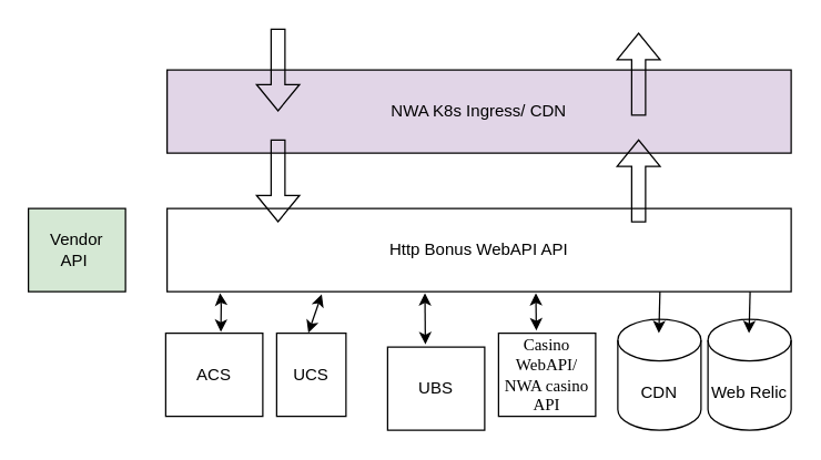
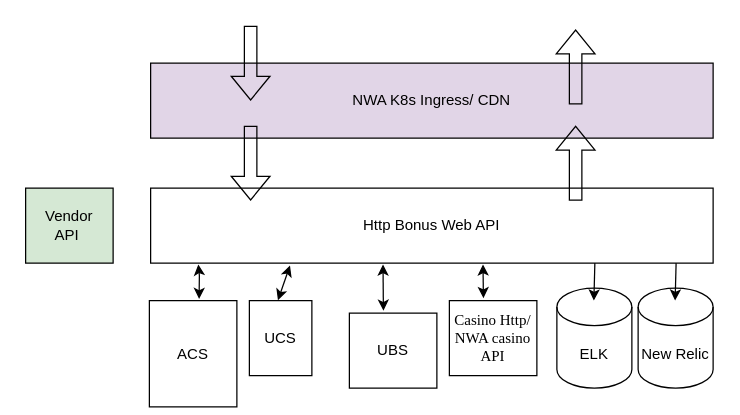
  <mxCell id="0" />
  <mxCell id="1" parent="0" />
  <mxCell id="2" value="NWA K8s Ingress/ CDN" style="rounded=0;whiteSpace=wrap;html=1;fillColor=#e1d5e7;" parent="1" vertex="1"><mxGeometry x="120" y="50" width="450" height="60" as="geometry" /></mxCell>
- <mxCell id="3" value="Http Bonus WebAPI API" style="rounded=0;whiteSpace=wrap;html=1;" parent="1" vertex="1"><mxGeometry x="120" y="150" width="450" height="60" as="geometry" /></mxCell>
- <mxCell id="4" value="ACS" style="rounded=0;whiteSpace=wrap;html=1;" parent="1" vertex="1"><mxGeometry x="119" y="240" width="70" height="60" as="geometry" /></mxCell>
+ <mxCell id="3" value="Http Bonus Web API" style="rounded=0;whiteSpace=wrap;html=1;" parent="1" vertex="1"><mxGeometry x="120" y="150" width="450" height="60" as="geometry" /></mxCell>
+ <mxCell id="4" value="ACS" style="rounded=0;whiteSpace=wrap;html=1;" parent="1" vertex="1"><mxGeometry x="119" y="240" width="70" height="85" as="geometry" /></mxCell>
  <mxCell id="5" value="UCS" style="rounded=0;whiteSpace=wrap;html=1;" parent="1" vertex="1"><mxGeometry x="199" y="240" width="50" height="60" as="geometry" /></mxCell>
- <mxCell id="6" value="CDN" style="shape=cylinder3;whiteSpace=wrap;html=1;boundedLbl=1;backgroundOutline=1;size=15;" parent="1" vertex="1"><mxGeometry x="445" y="230" width="60" height="80" as="geometry" /></mxCell>
- <mxCell id="7" value="Web Relic" style="shape=cylinder3;whiteSpace=wrap;html=1;boundedLbl=1;backgroundOutline=1;size=15;" parent="1" vertex="1"><mxGeometry x="510" y="230" width="60" height="80" as="geometry" /></mxCell>
+ <mxCell id="6" value="ELK" style="shape=cylinder3;whiteSpace=wrap;html=1;boundedLbl=1;backgroundOutline=1;size=15;" parent="1" vertex="1"><mxGeometry x="445" y="230" width="60" height="80" as="geometry" /></mxCell>
+ <mxCell id="7" value="New Relic" style="shape=cylinder3;whiteSpace=wrap;html=1;boundedLbl=1;backgroundOutline=1;size=15;" parent="1" vertex="1"><mxGeometry x="510" y="230" width="60" height="80" as="geometry" /></mxCell>
  <mxCell id="8" value="" style="shape=flexArrow;endArrow=classic;html=1;rounded=0;" parent="1" edge="1"><mxGeometry width="50" height="50" relative="1" as="geometry"><mxPoint x="200" y="20" as="sourcePoint" /><mxPoint x="200" y="80" as="targetPoint" /></mxGeometry></mxCell>
  <mxCell id="9" value="" style="shape=flexArrow;endArrow=classic;html=1;rounded=0;" parent="1" edge="1"><mxGeometry width="50" height="50" relative="1" as="geometry"><mxPoint x="460" y="160" as="sourcePoint" /><mxPoint x="460" y="100" as="targetPoint" /></mxGeometry></mxCell>
  <mxCell id="10" value="" style="shape=flexArrow;endArrow=classic;html=1;rounded=0;" parent="1" edge="1"><mxGeometry width="50" height="50" relative="1" as="geometry"><mxPoint x="200" y="100" as="sourcePoint" /><mxPoint x="200" y="160" as="targetPoint" /></mxGeometry></mxCell>
  <mxCell id="11" value="" style="endArrow=classic;startArrow=classic;html=1;rounded=0;entryX=0.087;entryY=1.017;entryDx=0;entryDy=0;entryPerimeter=0;exitX=0.568;exitY=-0.016;exitDx=0;exitDy=0;exitPerimeter=0;" parent="1" source="4" edge="1"><mxGeometry width="50" height="50" relative="1" as="geometry"><mxPoint x="429" y="220" as="sourcePoint" /><mxPoint x="158.15" y="211.02" as="targetPoint" /><Array as="points"><mxPoint x="159" y="220" /></Array></mxGeometry></mxCell>
  <mxCell id="12" value="" style="endArrow=classic;startArrow=classic;html=1;rounded=0;entryX=0.25;entryY=1.031;entryDx=0;entryDy=0;entryPerimeter=0;exitX=0.457;exitY=-0.005;exitDx=0;exitDy=0;exitPerimeter=0;" parent="1" source="5" edge="1"><mxGeometry width="50" height="50" relative="1" as="geometry"><mxPoint x="269" y="240" as="sourcePoint" /><mxPoint x="231.5" y="211.86" as="targetPoint" /></mxGeometry></mxCell>
  <mxCell id="13" value="" style="endArrow=classic;html=1;rounded=0;exitX=0.786;exitY=1.027;exitDx=0;exitDy=0;exitPerimeter=0;" parent="1" edge="1"><mxGeometry width="50" height="50" relative="1" as="geometry"><mxPoint x="540.39" y="210" as="sourcePoint" /><mxPoint x="539.602" y="240" as="targetPoint" /></mxGeometry></mxCell>
  <mxCell id="14" value="" style="endArrow=classic;html=1;rounded=0;exitX=0.786;exitY=1.027;exitDx=0;exitDy=0;exitPerimeter=0;" parent="1" edge="1"><mxGeometry width="50" height="50" relative="1" as="geometry"><mxPoint x="475.39" y="210" as="sourcePoint" /><mxPoint x="474.602" y="240" as="targetPoint" /></mxGeometry></mxCell>
  <mxCell id="15" value="" style="shape=flexArrow;endArrow=classic;html=1;rounded=0;" parent="1" edge="1"><mxGeometry width="50" height="50" relative="1" as="geometry"><mxPoint x="460" y="83" as="sourcePoint" /><mxPoint x="460" y="23" as="targetPoint" /></mxGeometry></mxCell>
  <mxCell id="16" value="UBS" style="rounded=0;whiteSpace=wrap;html=1;" parent="1" vertex="1"><mxGeometry x="279" y="250" width="70" height="60" as="geometry" /></mxCell>
  <mxCell id="17" value="" style="endArrow=classic;startArrow=classic;html=1;rounded=0;entryX=0.389;entryY=-0.033;entryDx=0;entryDy=0;exitX=0.482;exitY=1.017;exitDx=0;exitDy=0;entryPerimeter=0;exitPerimeter=0;" parent="1" target="16" edge="1"><mxGeometry width="50" height="50" relative="1" as="geometry"><mxPoint x="305.9" y="211.02" as="sourcePoint" /><mxPoint x="149" y="150" as="targetPoint" /></mxGeometry></mxCell>
- <mxCell id="18" value="&lt;p class=&quot;MsoNormal&quot;&gt;&lt;font face=&quot;Calibri&quot;&gt;Casino WebAPI/&lt;br&gt;NWA casino API&lt;/font&gt;&lt;/p&gt;" style="rounded=0;whiteSpace=wrap;html=1;" vertex="1" parent="1"><mxGeometry x="359" y="240" width="70" height="60" as="geometry" /></mxCell>
+ <mxCell id="18" value="&lt;p class=&quot;MsoNormal&quot;&gt;&lt;font face=&quot;Calibri&quot;&gt;Casino Http/&lt;br&gt;NWA casino API&lt;/font&gt;&lt;/p&gt;" style="rounded=0;whiteSpace=wrap;html=1;" vertex="1" parent="1"><mxGeometry x="359" y="240" width="70" height="60" as="geometry" /></mxCell>
  <mxCell id="19" value="" style="endArrow=classic;startArrow=classic;html=1;rounded=0;entryX=0.389;entryY=-0.033;entryDx=0;entryDy=0;exitX=0.482;exitY=1.017;exitDx=0;exitDy=0;entryPerimeter=0;exitPerimeter=0;" edge="1" parent="1" target="18"><mxGeometry width="50" height="50" relative="1" as="geometry"><mxPoint x="385.9" y="211.02" as="sourcePoint" /><mxPoint x="229" y="150" as="targetPoint" /></mxGeometry></mxCell>
  <mxCell id="20" value="Vendor&lt;br&gt;API&amp;nbsp;" style="rounded=0;whiteSpace=wrap;html=1;fillColor=#d5e8d4;" vertex="1" parent="1"><mxGeometry x="20" y="150" width="70" height="60" as="geometry" /></mxCell>
